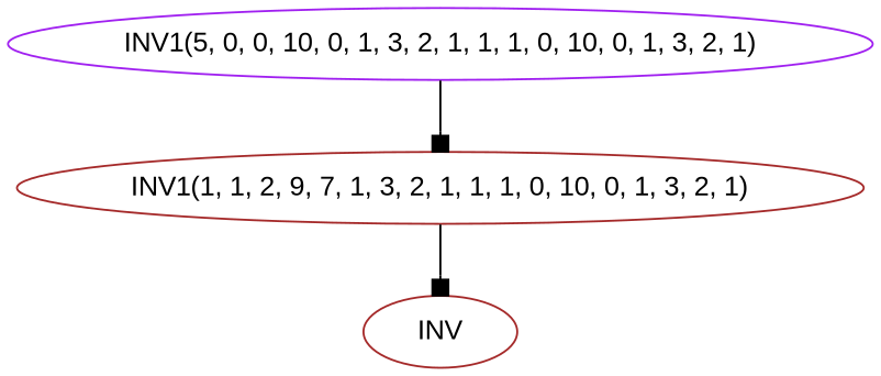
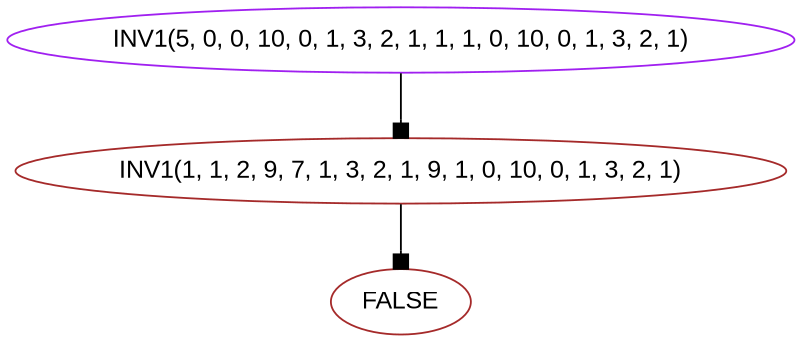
  digraph {
    fontname="Liberation Sans"
    node [color=brown fontname="Liberation Sans"]
    edge [arrowhead=box fontname="Liberation Sans"]
-   n1 [label=INV]
-   n2 [label="INV1(1, 1, 2, 9, 7, 1, 3, 2, 1, 1, 1, 0, 10, 0, 1, 3, 2, 1)"]
+   n1 [label=FALSE]
+   n2 [label="INV1(1, 1, 2, 9, 7, 1, 3, 2, 1, 9, 1, 0, 10, 0, 1, 3, 2, 1)"]
    n3 [color=purple label="INV1(5, 0, 0, 10, 0, 1, 3, 2, 1, 1, 1, 0, 10, 0, 1, 3, 2, 1)"]
    n2 -> n1
    n3 -> n2
  }
